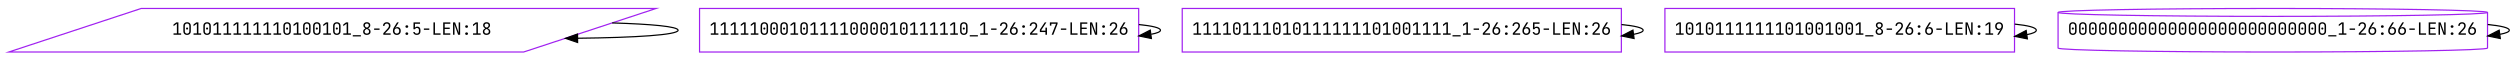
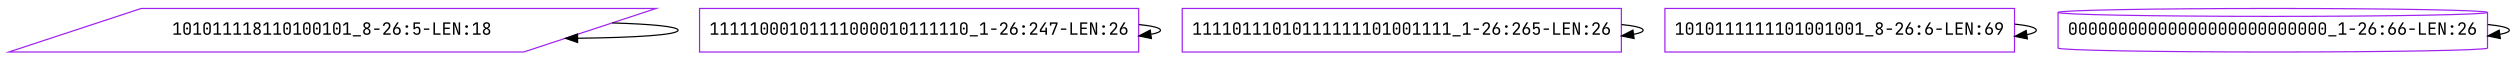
  digraph {
    fontname="JetBrains Mono"
    node [color=purple fontname="JetBrains Mono" shape=box]
    edge [fontname="JetBrains Mono"]
-   "101011111110100101_8-26:5-LEN:18" [shape=parallelogram]
+   "101011111110100101_8-26:5-LEN:18" [shape=parallelogram label="101011118110100101_8-26:5-LEN:18"]
    n2 [label="11111000101111000010111110_1-26:247-LEN:26"]
    "11110111010111111101001111_1-26:265-LEN:26"
-   "1010111111101001001_8-26:6-LEN:19"
+   "1010111111101001001_8-26:6-LEN:19" [label="1010111111101001001_8-26:6-LEN:69"]
    "00000000000000000000000000_1-26:66-LEN:26" [shape=cylinder]
    "101011111110100101_8-26:5-LEN:18" -> "101011111110100101_8-26:5-LEN:18"
    n2 -> n2
    "11110111010111111101001111_1-26:265-LEN:26" -> "11110111010111111101001111_1-26:265-LEN:26"
    "1010111111101001001_8-26:6-LEN:19" -> "1010111111101001001_8-26:6-LEN:19"
    "00000000000000000000000000_1-26:66-LEN:26" -> "00000000000000000000000000_1-26:66-LEN:26"
  }
